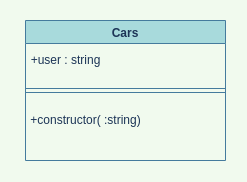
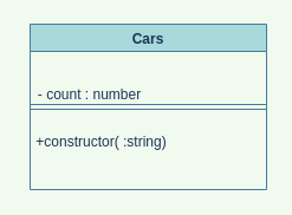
  <mxCell id="0" />
  <mxCell id="1" parent="0" />
  <mxCell id="2" value="Cars" style="swimlane;fillColor=#A8DADC;strokeColor=#457B9D;fontColor=#1D3557;" vertex="1" parent="1"><mxGeometry x="25" y="20" width="200" height="140" as="geometry" /></mxCell>
- <mxCell id="3" value="+user : string" style="text;html=1;align=center;verticalAlign=middle;resizable=0;points=[];autosize=1;strokeColor=none;fontColor=#1D3557;" vertex="1" parent="2"><mxGeometry y="30" width="80" height="20" as="geometry" /></mxCell>
+ <mxCell id="4" value="- count : number" style="text;html=1;align=center;verticalAlign=middle;resizable=0;points=[];autosize=1;strokeColor=none;fontColor=#1D3557;" vertex="1" parent="2"><mxGeometry y="50" width="100" height="20" as="geometry" /></mxCell>
  <mxCell id="5" value="+constructor( :string)" style="text;html=1;align=center;verticalAlign=middle;resizable=0;points=[];autosize=1;strokeColor=none;fontColor=#1D3557;" vertex="1" parent="2"><mxGeometry x="-5" y="90" width="130" height="20" as="geometry" /></mxCell>
  <mxCell id="6" value="" style="shape=link;html=1;labelBackgroundColor=#F1FAEE;strokeColor=#457B9D;fontColor=#1D3557;" edge="1" parent="2"><mxGeometry width="100" relative="1" as="geometry"><mxPoint y="70" as="sourcePoint" /><mxPoint x="200" y="70" as="targetPoint" /></mxGeometry></mxCell>
